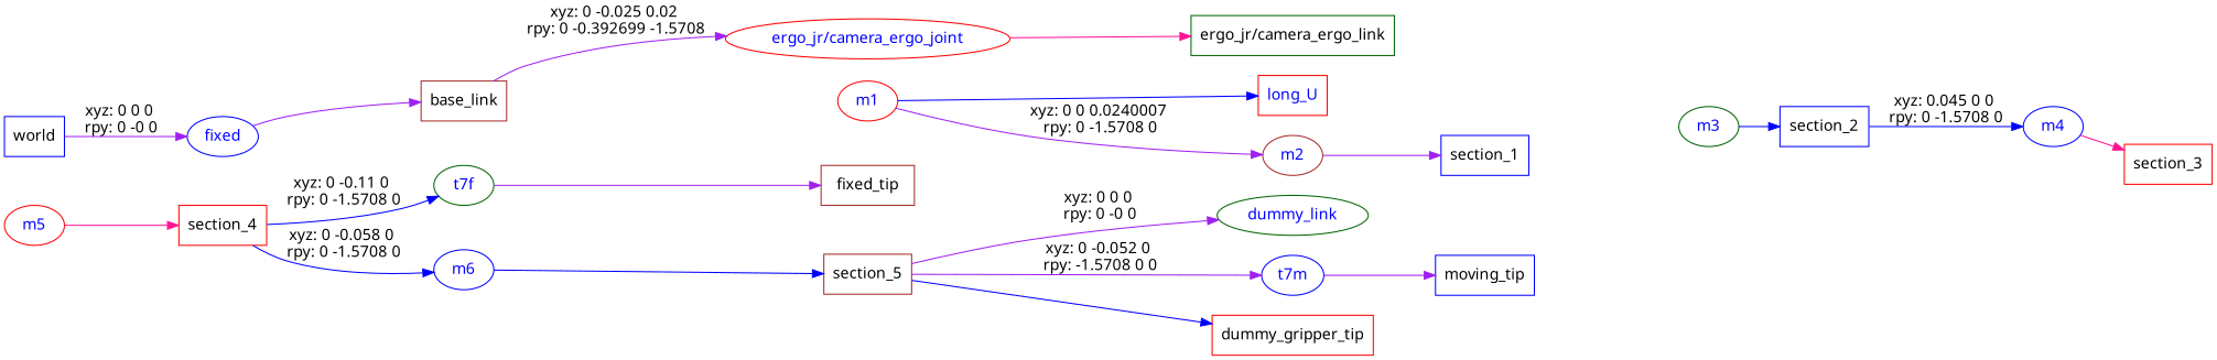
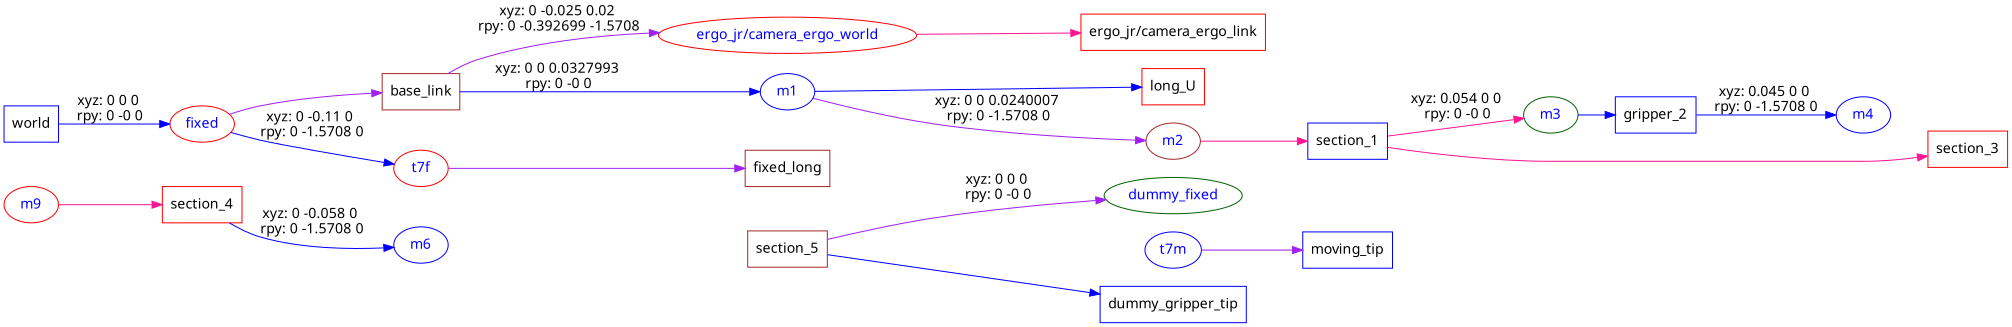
  digraph {
    fontname="Noto Sans"
    rankdir=LR
    node [color=blue fontname="Noto Sans" shape=box]
    edge [color=purple fontname="Noto Sans"]
    n1 [label=world]
-   fixed [fontcolor=blue shape=ellipse]
+   fixed [color=red fontcolor=blue shape=ellipse]
    n3 [color=brown label=base_link]
-   "ergo_jr/camera_ergo_joint" [color=red fontcolor=blue shape=ellipse]
-   m1 [color=red fontcolor=blue shape=ellipse]
-   n6 [color=darkgreen label="ergo_jr/camera_ergo_link"]
-   n7 [color=red label=long_U fontcolor=blue]
+   "ergo_jr/camera_ergo_joint" [color=red fontcolor=blue shape=ellipse label="ergo_jr/camera_ergo_world"]
+   m1 [fontcolor=blue shape=ellipse]
+   n6 [color=red label="ergo_jr/camera_ergo_link"]
+   n7 [color=red label=long_U]
    m2 [color=brown fontcolor=blue shape=ellipse]
    n9 [label=section_1]
    m3 [color=darkgreen fontcolor=blue shape=ellipse]
-   n11 [label=section_2]
+   n11 [label=gripper_2]
    m4 [fontcolor=blue shape=ellipse]
    n13 [color=red label=section_3]
-   m5 [color=red fontcolor=blue shape=ellipse]
+   m5 [color=red fontcolor=blue shape=ellipse label=m9]
    n15 [color=red label=section_4]
    m6 [fontcolor=blue shape=ellipse]
-   t7f [color=darkgreen fontcolor=blue shape=ellipse]
+   t7f [color=red fontcolor=blue shape=ellipse]
    n18 [color=brown label=section_5]
-   n19 [color=brown label=fixed_tip]
-   dummy_fixed [color=darkgreen fontcolor=blue shape=ellipse label=dummy_link]
+   n19 [color=brown label=fixed_long]
+   dummy_fixed [color=darkgreen fontcolor=blue shape=ellipse]
    t7m [fontcolor=blue shape=ellipse]
-   n22 [color=red label=dummy_gripper_tip]
+   n22 [label=dummy_gripper_tip]
    n23 [label=moving_tip]
-   n1 -> fixed [label="xyz: 0 0 0 \nrpy: 0 -0 0"]
+   n1 -> fixed [color=blue label="xyz: 0 0 0 \nrpy: 0 -0 0"]
    fixed -> n3
    n3 -> "ergo_jr/camera_ergo_joint" [label="xyz: 0 -0.025 0.02 \nrpy: 0 -0.392699 -1.5708"]
+   n3 -> m1 [color=blue label="xyz: 0 0 0.0327993 \nrpy: 0 -0 0"]
    "ergo_jr/camera_ergo_joint" -> n6 [color=deeppink]
    m1 -> n7 [color=blue]
    m1 -> m2 [label="xyz: 0 0 0.0240007 \nrpy: 0 -1.5708 0"]
-   m2 -> n9
+   m2 -> n9 [color=deeppink]
+   n9 -> m3 [color=deeppink label="xyz: 0.054 0 0 \nrpy: 0 -0 0"]
    m3 -> n11 [color=blue]
    n11 -> m4 [color=blue label="xyz: 0.045 0 0 \nrpy: 0 -1.5708 0"]
-   m4 -> n13 [color=deeppink]
+   n9 -> n13 [color=deeppink]
    m5 -> n15 [color=deeppink]
    n15 -> m6 [color=blue label="xyz: 0 -0.058 0 \nrpy: 0 -1.5708 0"]
-   n15 -> t7f [color=blue label="xyz: 0 -0.11 0 \nrpy: 0 -1.5708 0"]
-   m6 -> n18 [color=blue]
+   fixed -> t7f [color=blue label="xyz: 0 -0.11 0 \nrpy: 0 -1.5708 0"]
    t7f -> n19
    n18 -> dummy_fixed [label="xyz: 0 0 0 \nrpy: 0 -0 0"]
-   n18 -> t7m [label="xyz: 0 -0.052 0 \nrpy: -1.5708 0 0"]
    n18 -> n22 [color=blue]
    t7m -> n23
  }
